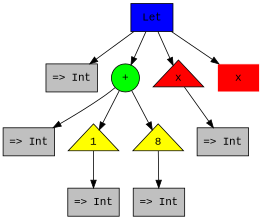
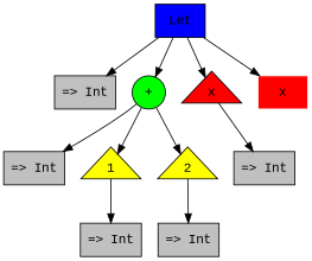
  digraph {
    ordering=out
    fontname="Liberation Mono"
    node [fillcolor=gray shape=record style=filled fontname="Liberation Mono"]
    edge [fontname="Liberation Mono"]
    n1 [label=" =\> Int"]
    n2 [label=" =\> Int"]
    n3 [label=" =\> Int"]
    n4 [fillcolor=yellow label=1 shape=triangle]
    n5 [label=" =\> Int"]
-   n6 [fillcolor=yellow label=8 shape=triangle]
+   n6 [fillcolor=yellow label=2 shape=triangle]
    n7 [fillcolor=green label="+" shape=circle]
    n8 [label=" =\> Int"]
    n9 [fillcolor=red label=x shape=triangle]
    n10 [color=white fillcolor=red label=x]
    n11 [fillcolor=blue label=Let]
    n4 -> n3
    n6 -> n5
    n7 -> n2
    n7 -> n4
    n7 -> n6
    n9 -> n8
    n11 -> n1
    n11 -> n7
    n11 -> n9
    n11 -> n10
  }
